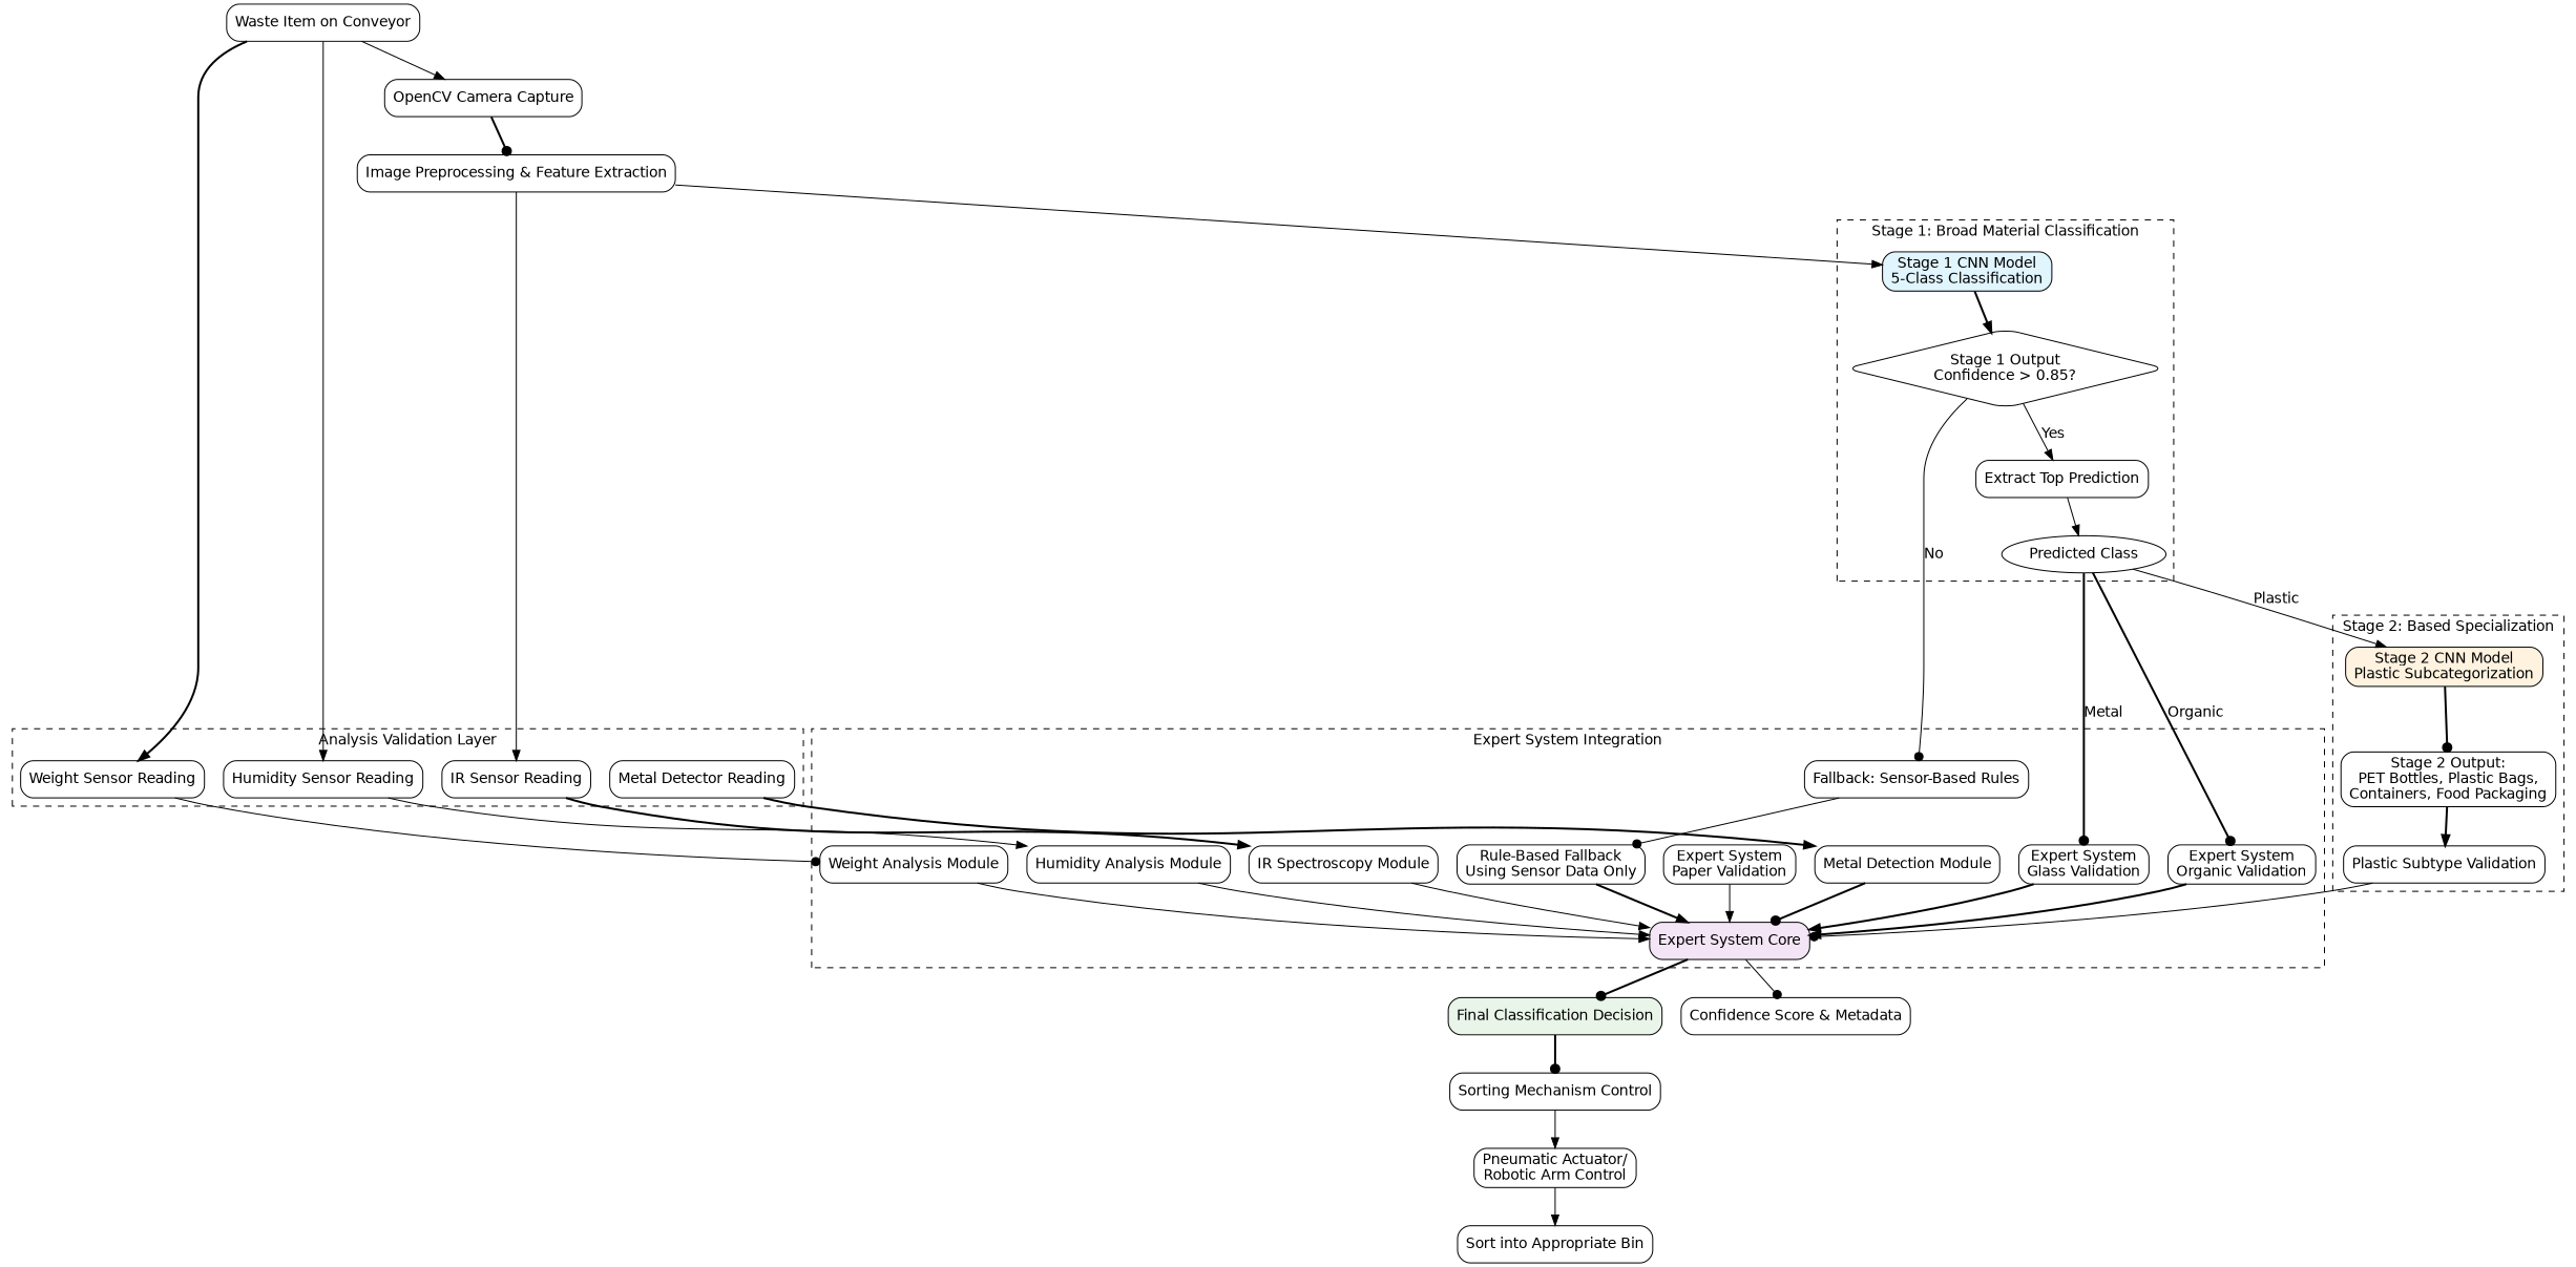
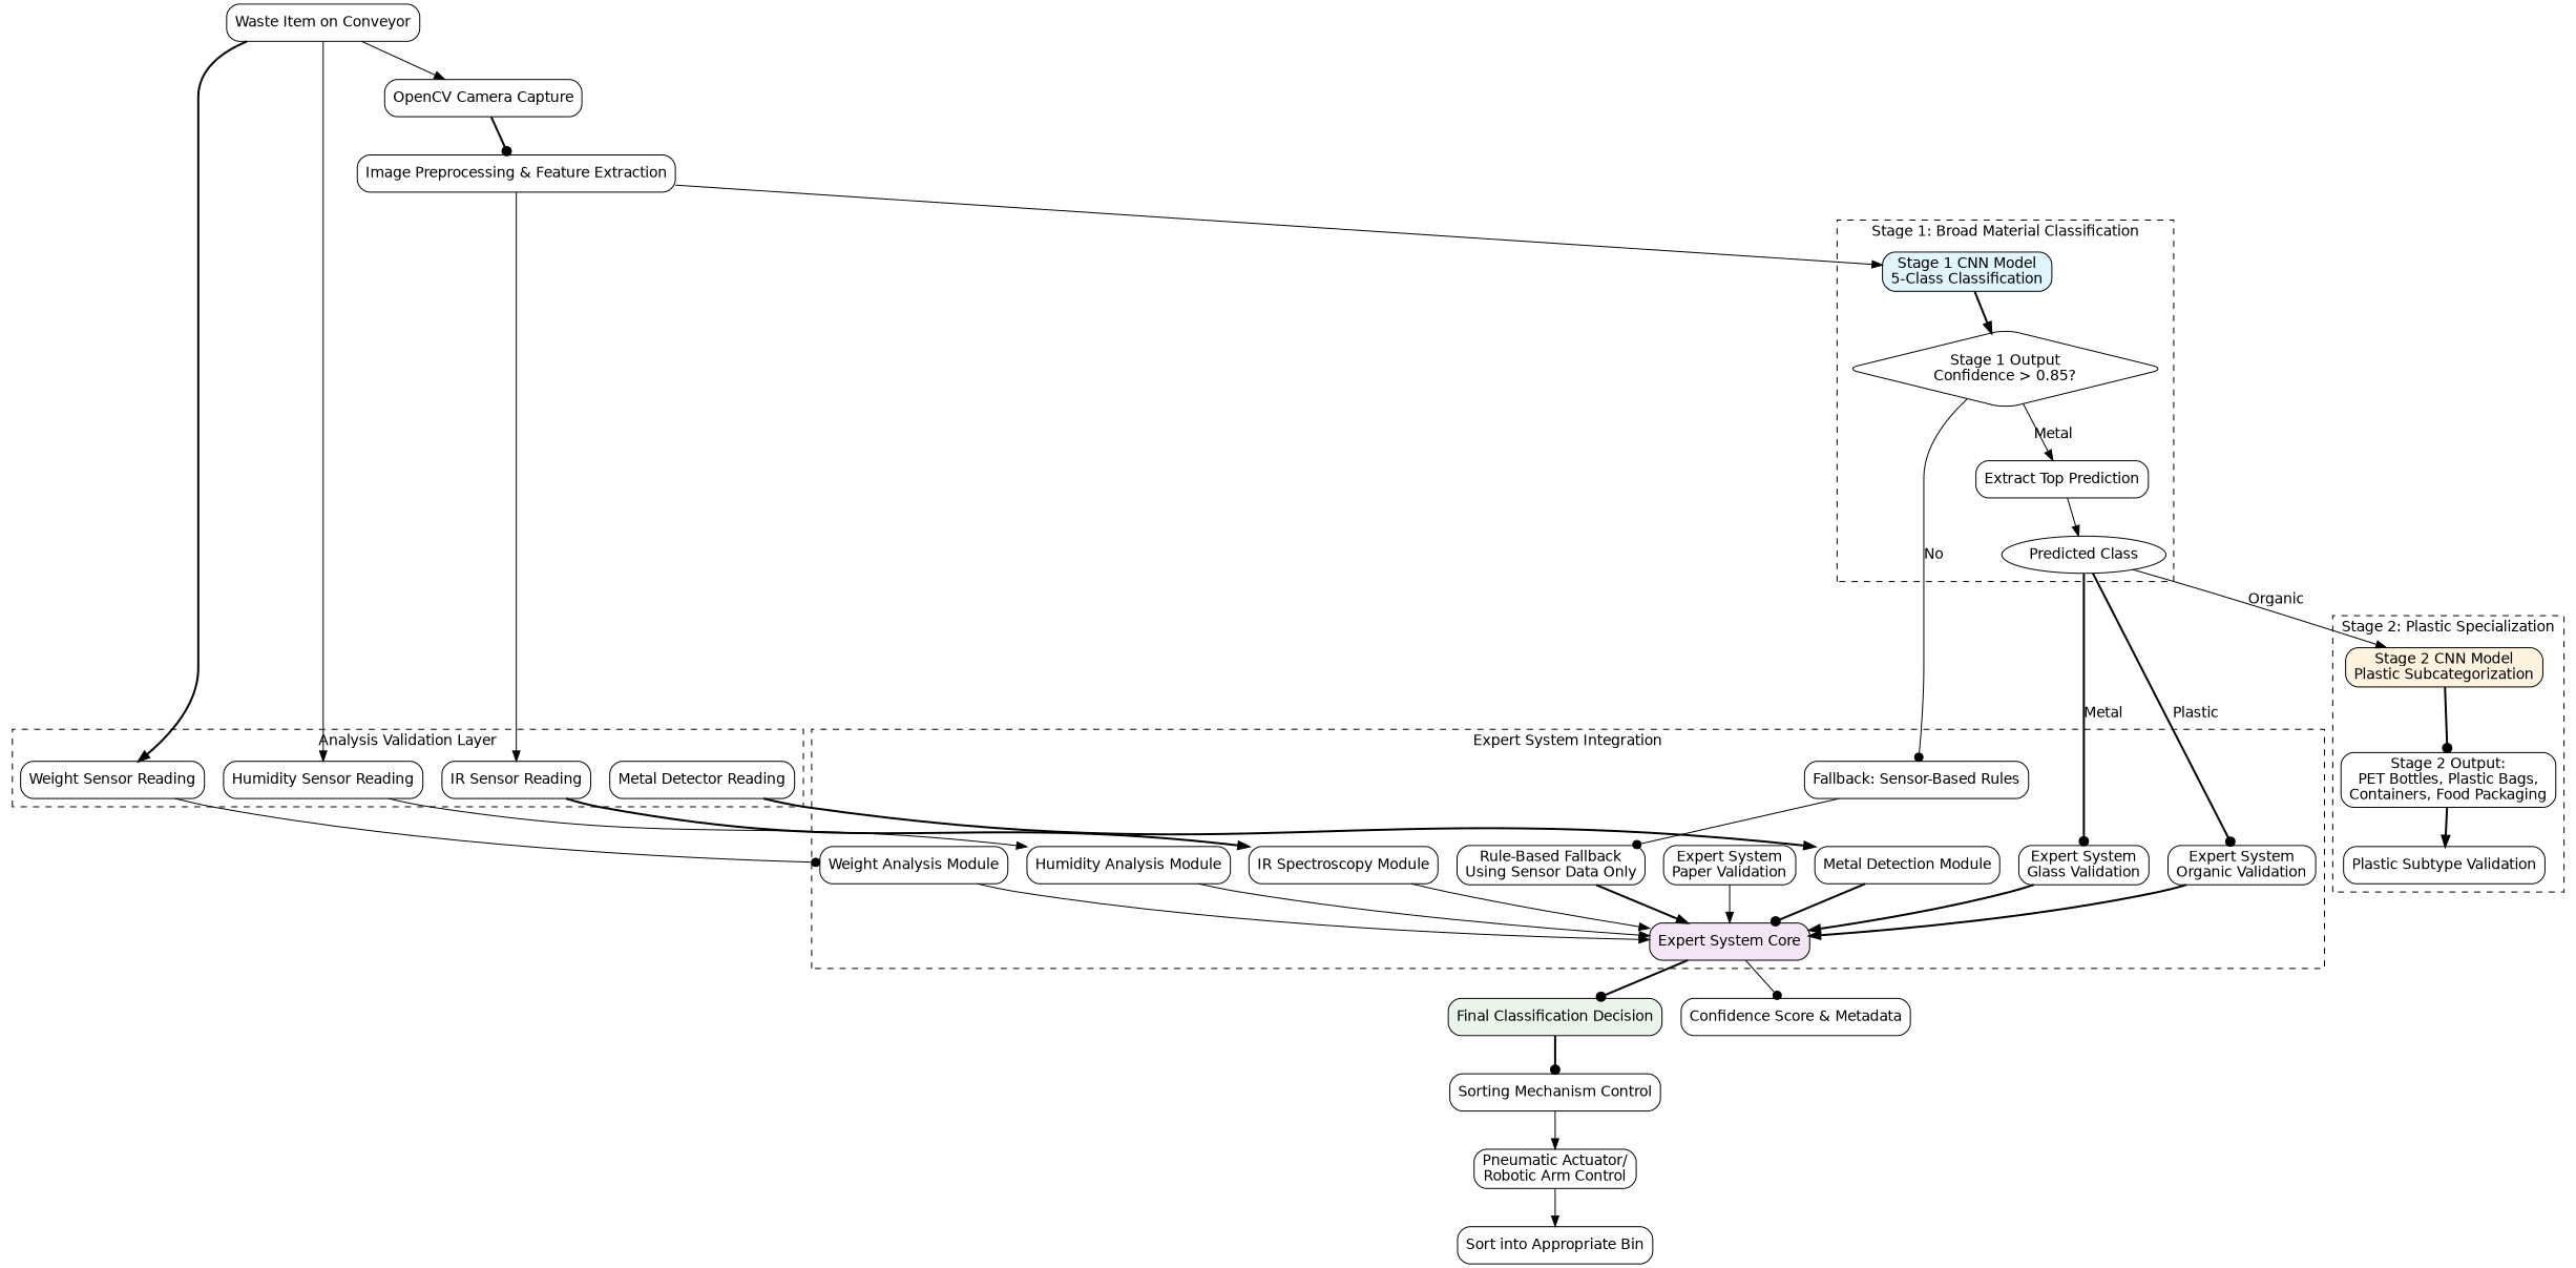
  digraph {
    fontname="DejaVu Sans"
    rankdir=TB
    node [fontname="DejaVu Sans" shape=box style=rounded]
    edge [arrowhead=normal fontname="DejaVu Sans" style=solid]
    n1 [fillcolor="#e1f5fe" label="Stage 1 CNN Model\n5-Class Classification" style="filled, rounded"]
    n2 [label="Stage 1 Output\nConfidence > 0.85?" shape=diamond]
    n3 [label="Extract Top Prediction"]
    n4 [label="Predicted Class" shape=ellipse]
    n5 [fillcolor="#fff3e0" label="Stage 2 CNN Model\nPlastic Subcategorization" style="filled, rounded"]
    n6 [label="Stage 2 Output:\nPET Bottles, Plastic Bags,\nContainers, Food Packaging"]
    n7 [label="Plastic Subtype Validation"]
    n8 [label="Fallback: Sensor-Based Rules"]
    n9 [label="Expert System\nGlass Validation"]
    n10 [label="Expert System\nPaper Validation"]
    n11 [label="Expert System\nOrganic Validation"]
    n12 [label="Weight Analysis Module"]
    n13 [label="Metal Detection Module"]
    n14 [label="Humidity Analysis Module"]
    n15 [label="IR Spectroscopy Module"]
    n16 [fillcolor="#f3e5f5" label="Expert System Core" style="filled, rounded"]
    n17 [label="Rule-Based Fallback\nUsing Sensor Data Only"]
    n18 [label="Weight Sensor Reading"]
    n19 [label="Metal Detector Reading"]
    n20 [label="Humidity Sensor Reading"]
    n21 [label="IR Sensor Reading"]
    n22 [fillcolor="#e8f5e8" label="Final Classification Decision" style="filled, rounded"]
    n23 [label="Confidence Score & Metadata"]
    n24 [label="Waste Item on Conveyor"]
    n25 [label="OpenCV Camera Capture"]
    n26 [label="Image Preprocessing & Feature Extraction"]
    n27 [label="Sorting Mechanism Control"]
    n28 [label="Pneumatic Actuator/\nRobotic Arm Control"]
    n29 [label="Sort into Appropriate Bin"]
    subgraph cluster_1 {
      label="Stage 1: Broad Material Classification"
      style=dashed
      n1
      n2
      n3
      n4
    }
    subgraph cluster_2 {
-     label="Stage 2: Based Specialization"
+     label="Stage 2: Plastic Specialization"
      style=dashed
      n5
      n6
      n7
    }
    subgraph cluster_3 {
      label="Expert System Integration"
      style=dashed
      n8
      n9
      n10
      n11
      n12
      n13
      n14
      n15
      n16
      n17
    }
    subgraph cluster_4 {
      label="Analysis Validation Layer"
      style=dashed
      n18
      n19
      n20
      n21
    }
    n1 -> n2 [style=bold]
-   n2 -> n3 [label=Yes]
+   n2 -> n3 [label=Metal]
    n2 -> n8 [arrowhead=dot label=No]
    n3 -> n4
-   n4 -> n5 [label=Plastic]
+   n4 -> n5 [label=Organic]
    n4 -> n9 [arrowhead=dot label=Metal style=bold]
-   n4 -> n11 [arrowhead=dot label=Organic style=bold]
+   n4 -> n11 [arrowhead=dot label=Plastic style=bold]
    n5 -> n6 [arrowhead=dot style=bold]
    n6 -> n7 [style=bold]
-   n7 -> n16 [arrowhead=dot]
    n8 -> n17 [arrowhead=dot]
    n9 -> n16 [style=bold]
    n10 -> n16
    n11 -> n16 [style=bold]
    n12 -> n16
    n13 -> n16 [arrowhead=dot style=bold]
    n14 -> n16
    n15 -> n16
    n16 -> n22 [arrowhead=dot style=bold]
    n16 -> n23 [arrowhead=dot]
    n17 -> n16 [style=bold]
    n18 -> n12 [arrowhead=dot]
    n19 -> n13 [style=bold]
    n20 -> n14
    n21 -> n15 [style=bold]
    n22 -> n27 [arrowhead=dot style=bold]
    n24 -> n18 [style=bold]
    n24 -> n20
    n24 -> n25
    n25 -> n26 [arrowhead=dot style=bold]
    n26 -> n1
    n26 -> n21
    n27 -> n28
    n28 -> n29
  }
